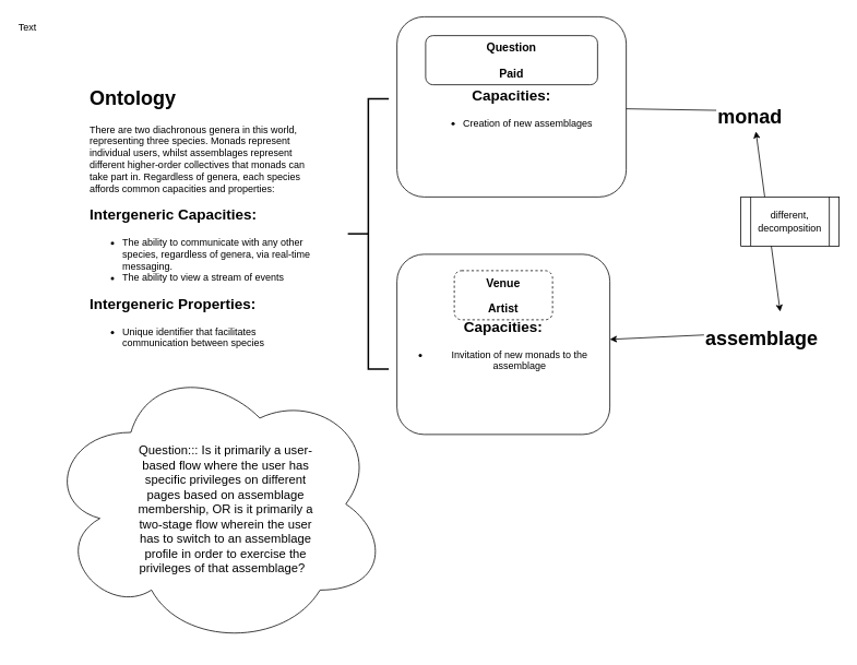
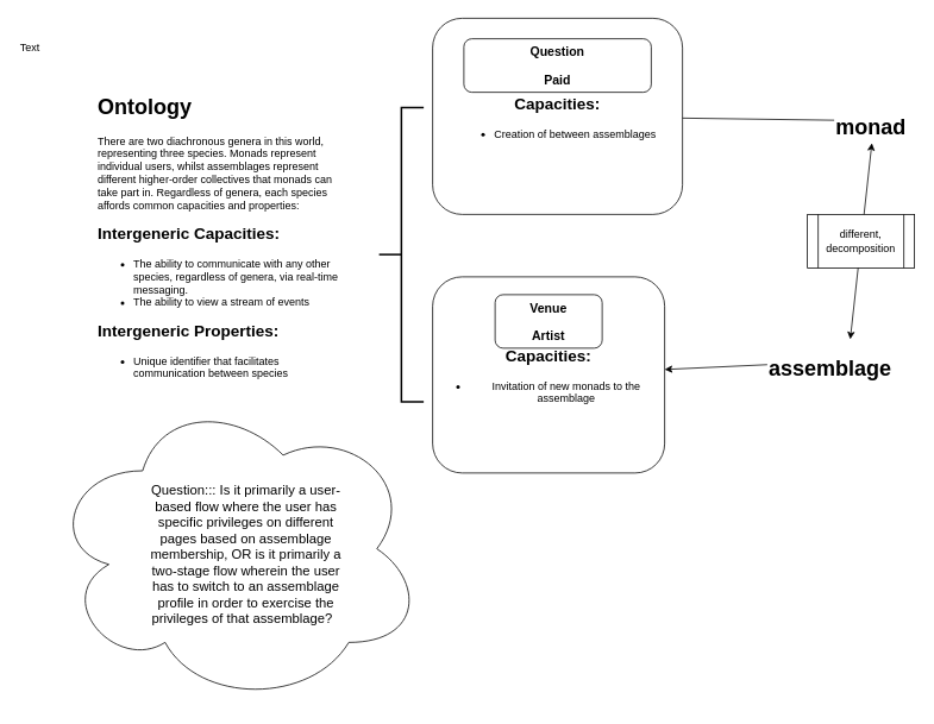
  <mxCell id="0" />
  <mxCell id="1" parent="0" />
- <mxCell id="2" value="&lt;h2&gt;Capacities:&lt;/h2&gt;&lt;p&gt;&lt;/p&gt;&lt;ul&gt;&lt;li&gt;Creation of new assemblages&lt;/li&gt;&lt;/ul&gt;&lt;p&gt;&lt;/p&gt;" style="rounded=1;whiteSpace=wrap;html=1;container=1;" vertex="1" parent="1"><mxGeometry x="484" y="20" width="280" height="220" as="geometry" /></mxCell>
+ <mxCell id="2" value="&lt;h2&gt;Capacities:&lt;/h2&gt;&lt;p&gt;&lt;/p&gt;&lt;ul&gt;&lt;li&gt;Creation of between assemblages&lt;/li&gt;&lt;/ul&gt;&lt;p&gt;&lt;/p&gt;" style="rounded=1;whiteSpace=wrap;html=1;container=1;" vertex="1" parent="1"><mxGeometry x="484" y="20" width="280" height="220" as="geometry" /></mxCell>
  <mxCell id="3" value="&lt;h3&gt;Question&lt;/h3&gt;&lt;h3&gt;Paid&lt;/h3&gt;" style="rounded=1;whiteSpace=wrap;html=1;" vertex="1" parent="2"><mxGeometry x="35" y="23" width="210" height="60" as="geometry" /></mxCell>
  <mxCell id="4" value="&lt;h2 style=&quot;white-space: normal&quot;&gt;Capacities:&lt;/h2&gt;&lt;p style=&quot;white-space: normal&quot;&gt;&lt;/p&gt;&lt;ul style=&quot;white-space: normal&quot;&gt;&lt;li&gt;Invitation of new monads to the assemblage&lt;/li&gt;&lt;/ul&gt;" style="rounded=1;whiteSpace=wrap;html=1;container=1;" vertex="1" parent="1"><mxGeometry x="484" y="310" width="260" height="220" as="geometry" /></mxCell>
- <mxCell id="5" value="&lt;h3&gt;Venue&lt;/h3&gt;&lt;h3&gt;Artist&lt;/h3&gt;" style="rounded=1;whiteSpace=wrap;html=1;dashed=1;" vertex="1" parent="4"><mxGeometry x="70" y="20" width="120" height="60" as="geometry" /></mxCell>
- <mxCell id="6" value="&lt;h1&gt;monad&lt;/h1&gt;" style="text;html=1;resizable=0;points=[];autosize=1;align=left;verticalAlign=top;spacingTop=-4;" vertex="1" parent="1"><mxGeometry x="874" y="110" width="90" height="50" as="geometry" /></mxCell>
+ <mxCell id="5" value="&lt;h3&gt;Venue&lt;/h3&gt;&lt;h3&gt;Artist&lt;/h3&gt;" style="rounded=1;whiteSpace=wrap;html=1;" vertex="1" parent="4"><mxGeometry x="70" y="20" width="120" height="60" as="geometry" /></mxCell>
+ <mxCell id="6" value="&lt;h1&gt;monad&lt;/h1&gt;" style="text;html=1;resizable=0;points=[];autosize=1;align=left;verticalAlign=top;spacingTop=-4;" vertex="1" parent="1"><mxGeometry x="934" y="110" width="90" height="50" as="geometry" /></mxCell>
  <mxCell id="7" value="&lt;h1&gt;assemblage&lt;/h1&gt;" style="text;html=1;resizable=0;points=[];autosize=1;align=left;verticalAlign=top;spacingTop=-4;" vertex="1" parent="1"><mxGeometry x="859" y="380" width="150" height="50" as="geometry" /></mxCell>
  <mxCell id="8" value="" style="endArrow=none;html=1;" edge="1" parent="1" source="6" target="2"><mxGeometry width="50" height="50" relative="1" as="geometry"><mxPoint x="274" y="400" as="sourcePoint" /><mxPoint x="324" y="350" as="targetPoint" /></mxGeometry></mxCell>
  <mxCell id="9" value="" style="endArrow=classic;html=1;" edge="1" parent="1" source="7" target="4"><mxGeometry width="50" height="50" relative="1" as="geometry"><mxPoint x="274" y="400" as="sourcePoint" /><mxPoint x="324" y="350" as="targetPoint" /></mxGeometry></mxCell>
  <mxCell id="10" value="" style="strokeWidth=2;html=1;shape=mxgraph.flowchart.annotation_2;align=left;labelPosition=right;pointerEvents=1;" vertex="1" parent="1"><mxGeometry x="424" y="120" width="50" height="330" as="geometry" /></mxCell>
  <mxCell id="11" value="&lt;h1&gt;Ontology&lt;/h1&gt;&lt;p&gt;There are two diachronous genera&amp;nbsp;in this world, representing three species. Monads represent individual users, whilst assemblages represent different higher-order collectives that monads can take part in. Regardless of genera, each species affords common capacities and properties:&lt;/p&gt;&lt;h2&gt;Intergeneric Capacities:&lt;/h2&gt;&lt;p&gt;&lt;/p&gt;&lt;ul&gt;&lt;li&gt;The ability to communicate with any other species, regardless of genera, via real-time messaging.&amp;nbsp;&lt;/li&gt;&lt;li&gt;The ability to view a stream of events&amp;nbsp;&lt;/li&gt;&lt;/ul&gt;&lt;div&gt;&lt;h2&gt;Intergeneric Properties:&lt;/h2&gt;&lt;p&gt;&lt;/p&gt;&lt;ul&gt;&lt;li&gt;Unique identifier that facilitates communication between species&lt;/li&gt;&lt;/ul&gt;&lt;/div&gt;&lt;p&gt;&lt;/p&gt;" style="text;html=1;strokeColor=none;fillColor=none;spacing=5;spacingTop=-20;whiteSpace=wrap;overflow=hidden;rounded=0;" vertex="1" parent="1"><mxGeometry x="104" y="100" width="290" height="540" as="geometry" /></mxCell>
  <mxCell id="12" value="" style="group" vertex="1" connectable="0" parent="1"><mxGeometry x="774" y="200" width="120" height="60" as="geometry" /></mxCell>
  <mxCell id="13" value="" style="endArrow=classic;startArrow=classic;html=1;" edge="1" parent="12" target="6"><mxGeometry width="50" height="50" relative="1" as="geometry"><mxPoint x="178" y="180" as="sourcePoint" /><mxPoint x="220" y="30" as="targetPoint" /></mxGeometry></mxCell>
  <mxCell id="14" value="different,&lt;br&gt;decomposition" style="shape=process;whiteSpace=wrap;html=1;backgroundOutline=1;" vertex="1" parent="1"><mxGeometry x="904" y="240" width="120" height="60" as="geometry" /></mxCell>
- <mxCell id="15" value="Text" style="text;html=1;resizable=0;points=[];autosize=1;align=left;verticalAlign=top;spacingTop=-4;" vertex="1" parent="1"><mxGeometry x="20" y="23" width="40" height="20" as="geometry" /></mxCell>
+ <mxCell id="15" value="Text" style="text;html=1;resizable=0;points=[];autosize=1;align=left;verticalAlign=top;spacingTop=-4;" vertex="1" parent="1"><mxGeometry x="20" y="43" width="40" height="20" as="geometry" /></mxCell>
  <mxCell id="16" value="" style="ellipse;shape=cloud;whiteSpace=wrap;html=1;container=1;" vertex="1" parent="1"><mxGeometry x="54" y="440" width="420" height="350" as="geometry" /></mxCell>
  <mxCell id="17" value="&lt;span style=&quot;text-align: left&quot;&gt;&lt;font style=&quot;font-size: 15px&quot;&gt;Question::: Is it primarily a user-based flow where the user has specific privileges&amp;nbsp;on different pages based on assemblage membership, OR is it primarily a two-stage flow wherein the user has to switch to an assemblage profile in order to exercise the privileges of that assemblage?&amp;nbsp;&amp;nbsp;&lt;/font&gt;&lt;/span&gt;" style="text;html=1;strokeColor=none;fillColor=none;align=center;verticalAlign=middle;whiteSpace=wrap;rounded=0;" vertex="1" parent="16"><mxGeometry x="102.162" y="108.621" width="238.378" height="144.828" as="geometry" /></mxCell>
